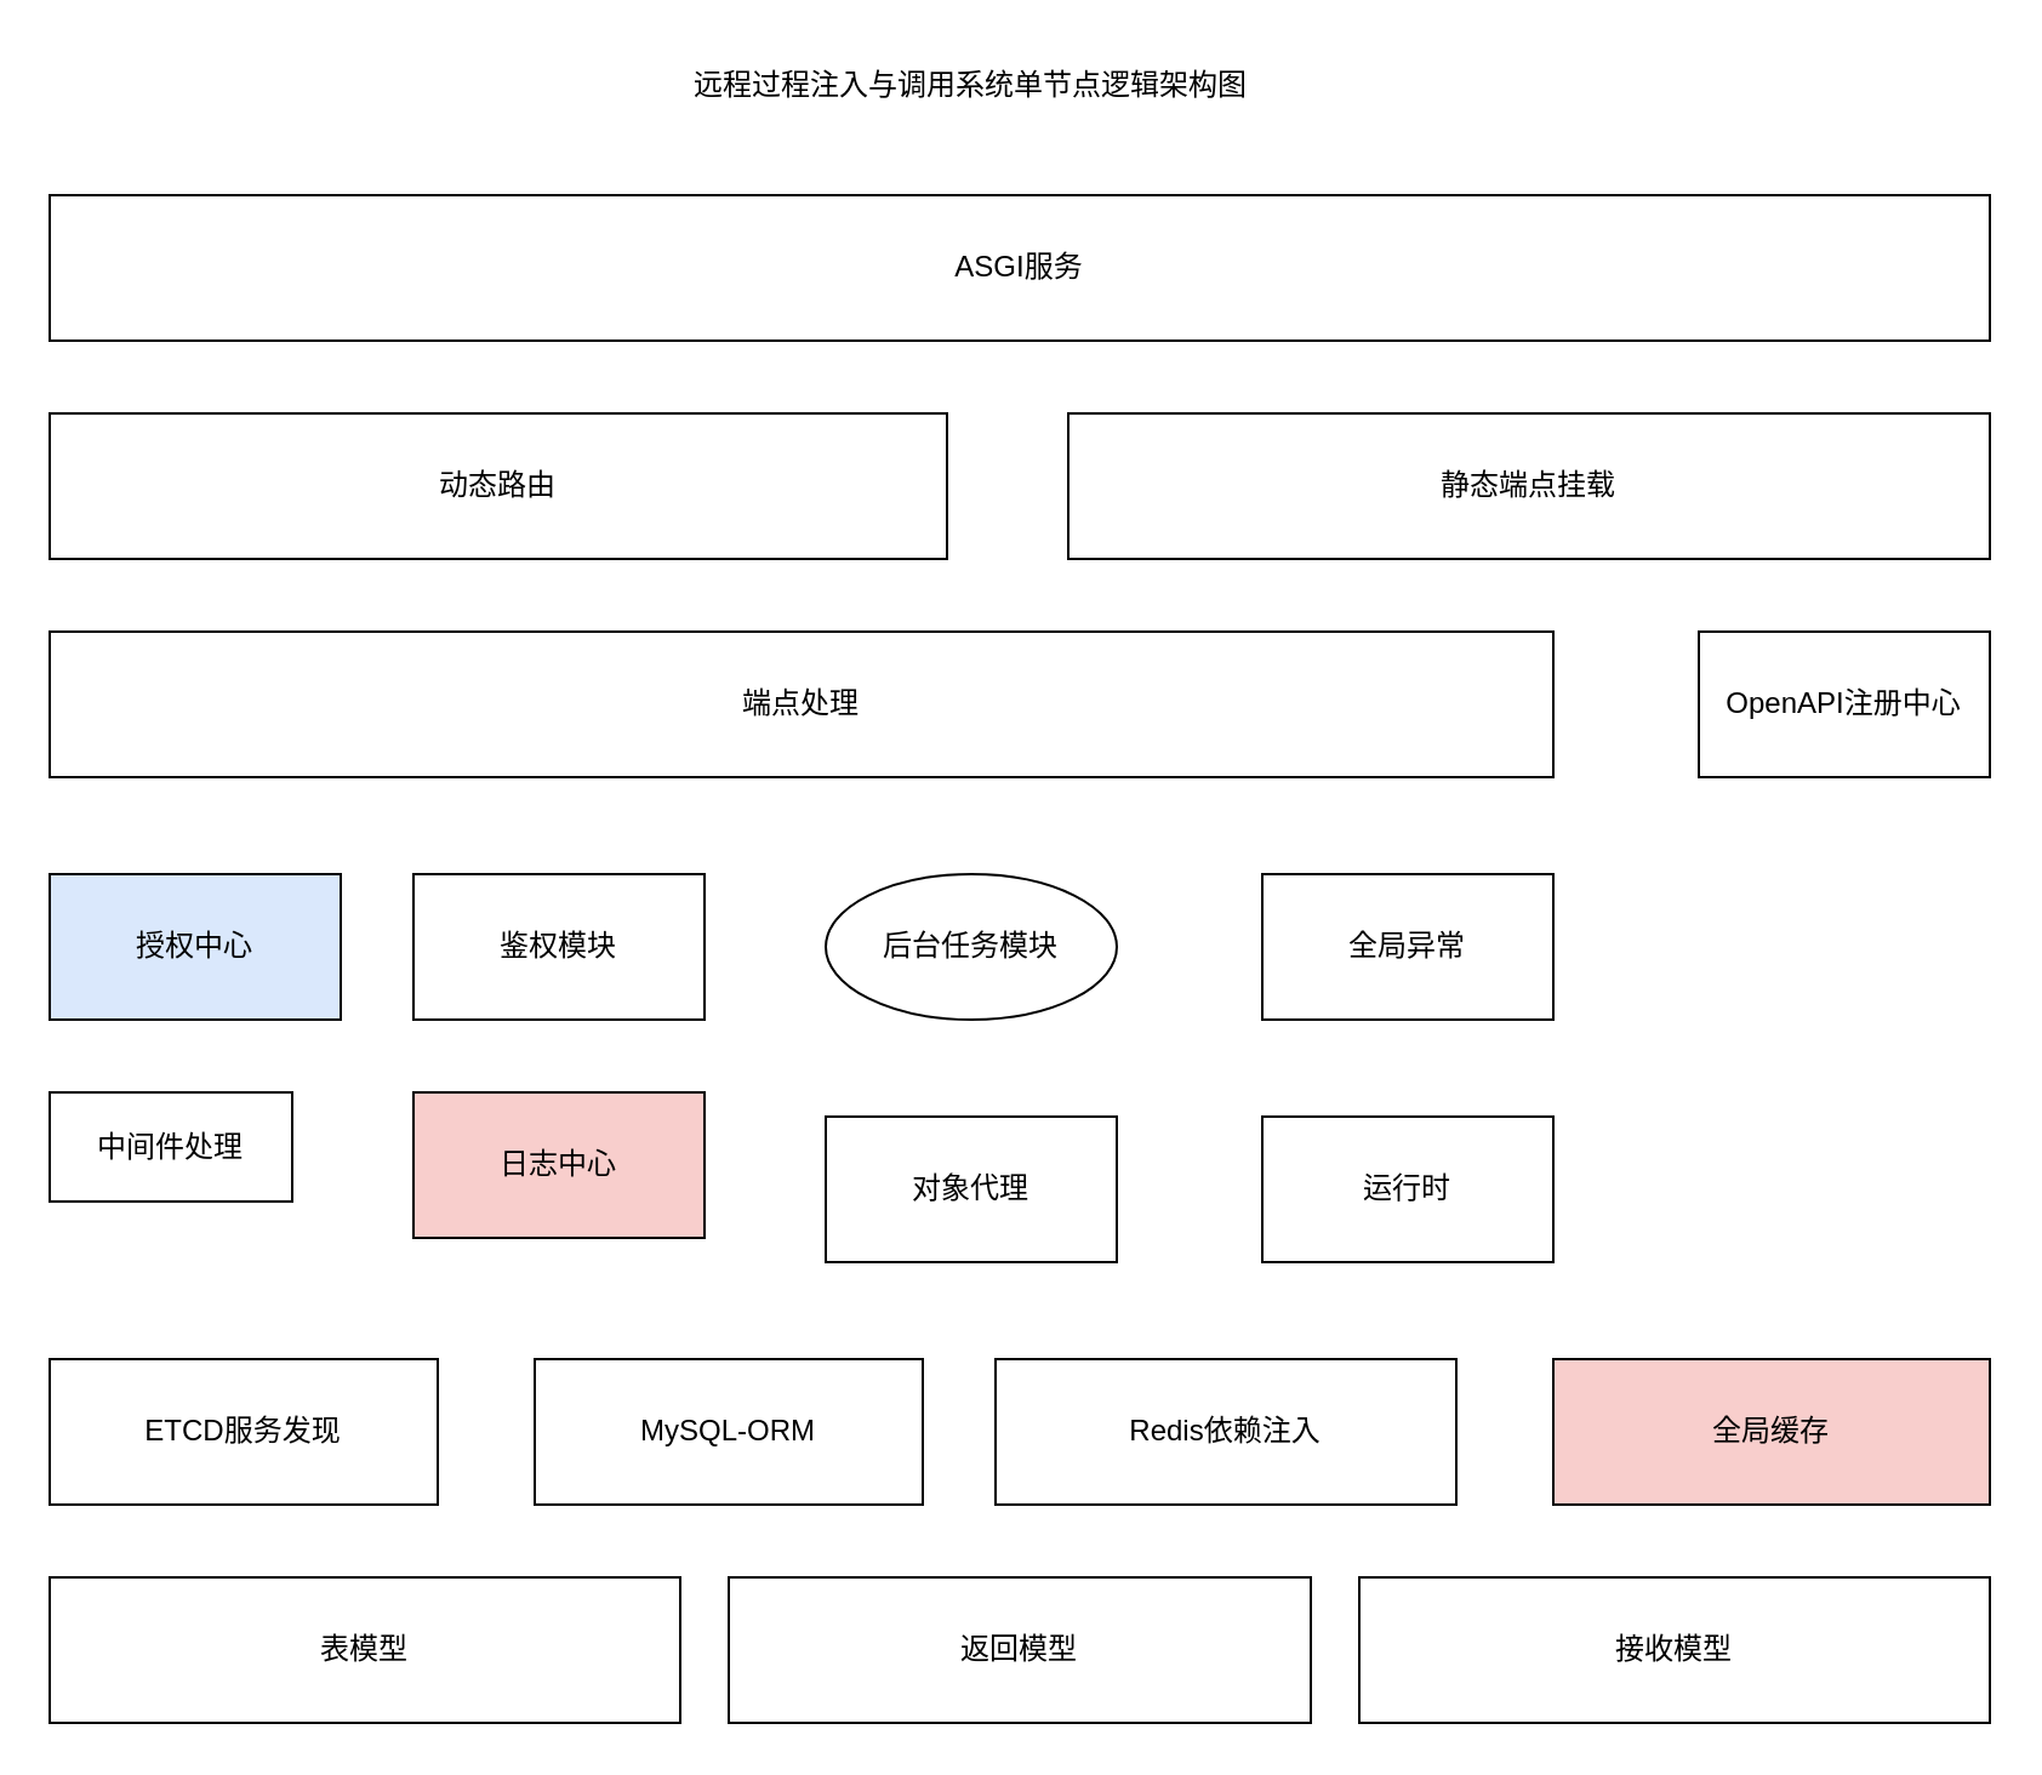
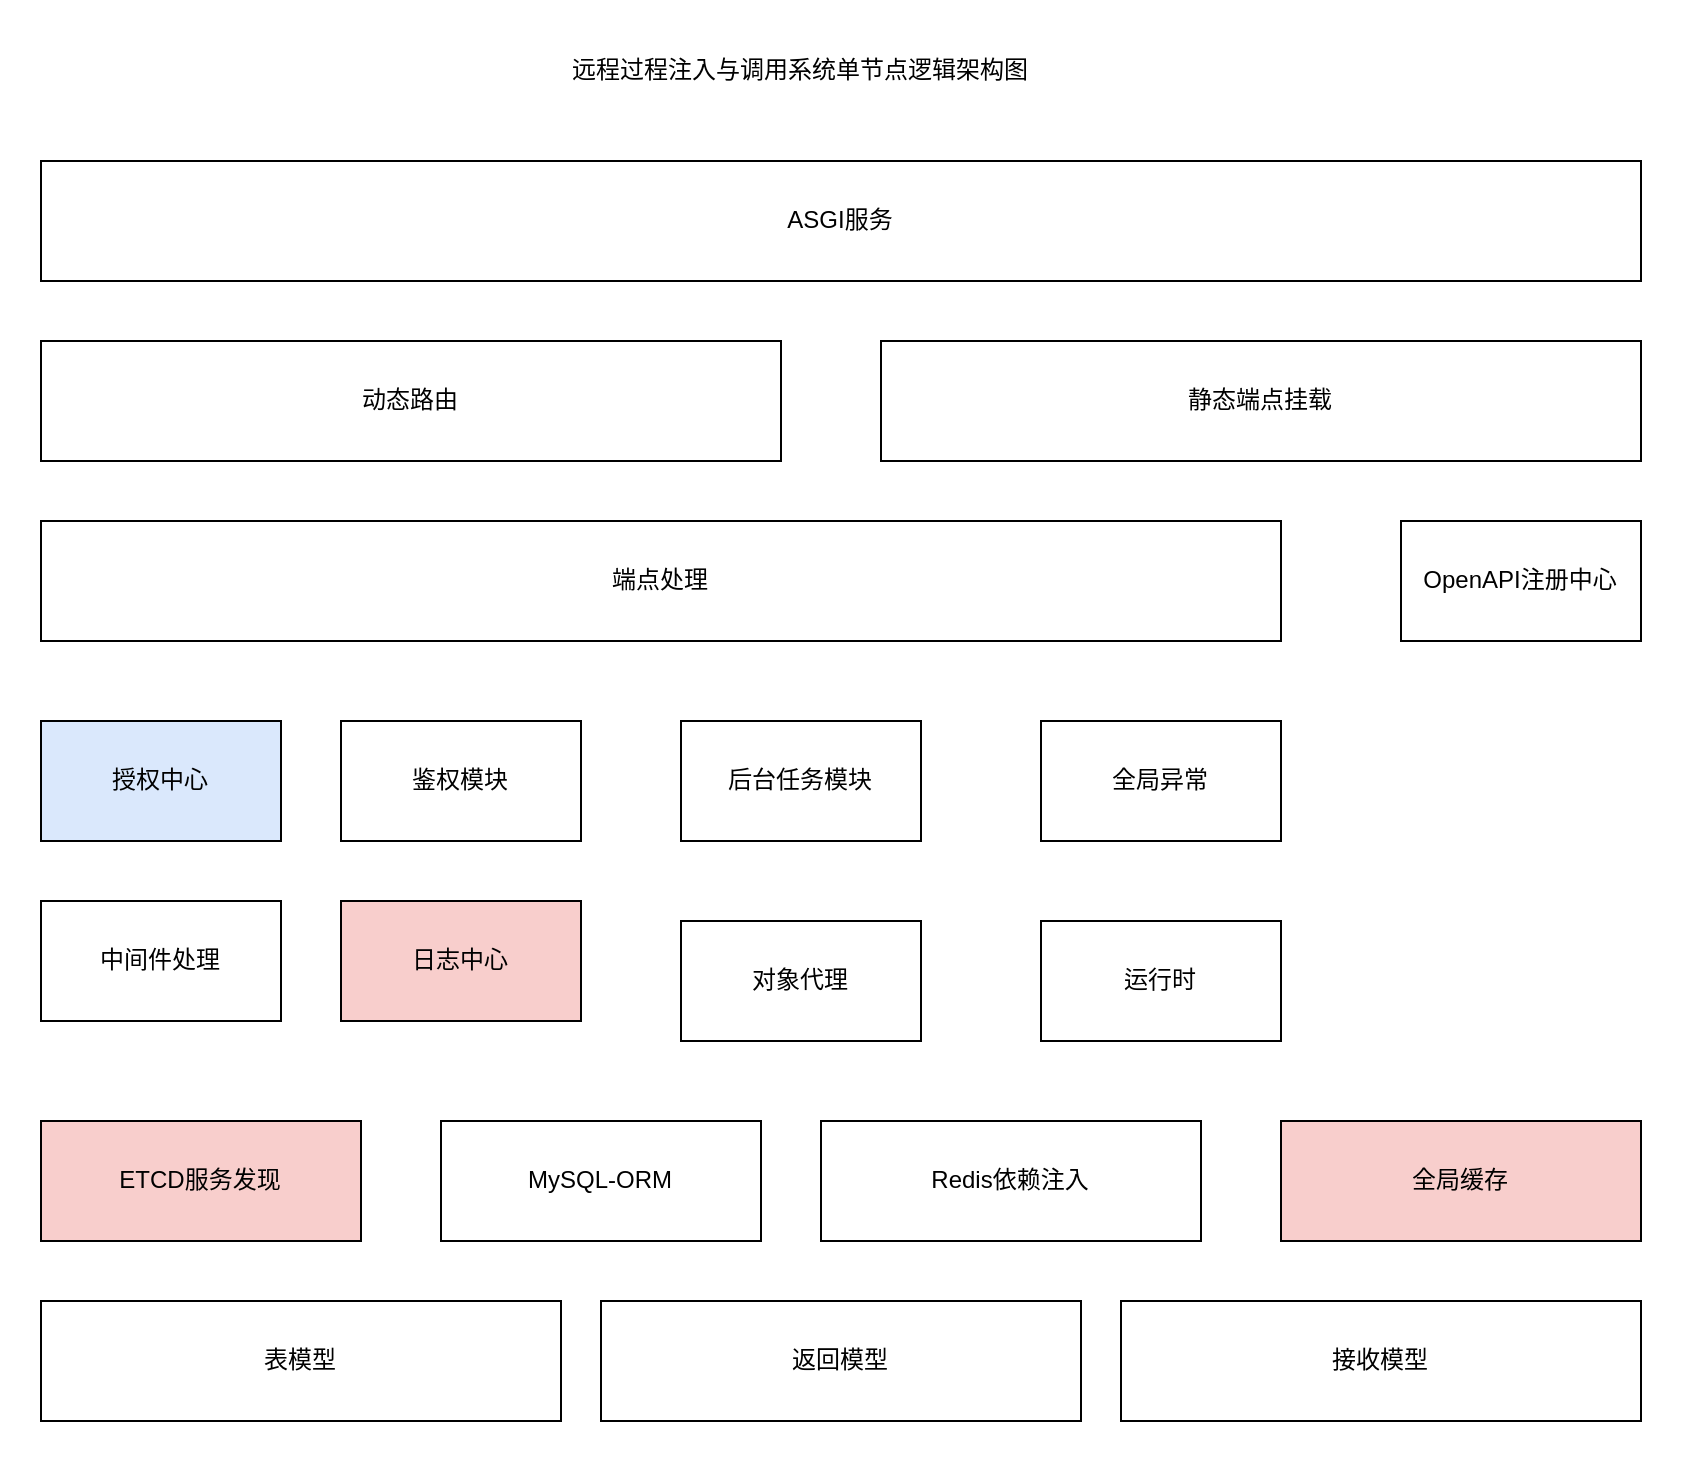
  <mxCell id="0" />
  <mxCell id="1" parent="0" />
  <mxCell id="2" value="授权中心" style="rounded=0;whiteSpace=wrap;html=1;fillColor=#dae8fc;" vertex="1" parent="1"><mxGeometry x="20" y="360" width="120" height="60" as="geometry" /></mxCell>
  <mxCell id="3" value="鉴权模块" style="rounded=0;whiteSpace=wrap;html=1;" vertex="1" parent="1"><mxGeometry x="170" y="360" width="120" height="60" as="geometry" /></mxCell>
- <mxCell id="4" value="后台任务模块" style="ellipse;whiteSpace=wrap;html=1;" vertex="1" parent="1"><mxGeometry x="340" y="360" width="120" height="60" as="geometry" /></mxCell>
+ <mxCell id="4" value="后台任务模块" style="rounded=0;whiteSpace=wrap;html=1;" vertex="1" parent="1"><mxGeometry x="340" y="360" width="120" height="60" as="geometry" /></mxCell>
  <mxCell id="5" value="全局异常" style="rounded=0;whiteSpace=wrap;html=1;" vertex="1" parent="1"><mxGeometry x="520" y="360" width="120" height="60" as="geometry" /></mxCell>
- <mxCell id="6" value="中间件处理" style="rounded=0;whiteSpace=wrap;html=1;" vertex="1" parent="1"><mxGeometry x="20" y="450" width="100" height="45" as="geometry" /></mxCell>
+ <mxCell id="6" value="中间件处理" style="rounded=0;whiteSpace=wrap;html=1;" vertex="1" parent="1"><mxGeometry x="20" y="450" width="120" height="60" as="geometry" /></mxCell>
  <mxCell id="7" value="日志中心" style="rounded=0;whiteSpace=wrap;html=1;fillColor=#f8cecc;" vertex="1" parent="1"><mxGeometry x="170" y="450" width="120" height="60" as="geometry" /></mxCell>
  <mxCell id="8" value="对象代理" style="rounded=0;whiteSpace=wrap;html=1;" vertex="1" parent="1"><mxGeometry x="340" y="460" width="120" height="60" as="geometry" /></mxCell>
  <mxCell id="9" value="运行时" style="rounded=0;whiteSpace=wrap;html=1;" vertex="1" parent="1"><mxGeometry x="520" y="460" width="120" height="60" as="geometry" /></mxCell>
  <mxCell id="10" value="端点处理" style="rounded=0;whiteSpace=wrap;html=1;" vertex="1" parent="1"><mxGeometry x="20" y="260" width="620" height="60" as="geometry" /></mxCell>
  <mxCell id="11" value="OpenAPI注册中心" style="rounded=0;whiteSpace=wrap;html=1;" vertex="1" parent="1"><mxGeometry x="700" y="260" width="120" height="60" as="geometry" /></mxCell>
- <mxCell id="12" value="ETCD服务发现" style="rounded=0;whiteSpace=wrap;html=1;" vertex="1" parent="1"><mxGeometry x="20" y="560" width="160" height="60" as="geometry" /></mxCell>
+ <mxCell id="12" value="ETCD服务发现" style="rounded=0;whiteSpace=wrap;html=1;fillColor=#f8cecc;" vertex="1" parent="1"><mxGeometry x="20" y="560" width="160" height="60" as="geometry" /></mxCell>
  <mxCell id="13" value="MySQL-ORM" style="rounded=0;whiteSpace=wrap;html=1;" vertex="1" parent="1"><mxGeometry x="220" y="560" width="160" height="60" as="geometry" /></mxCell>
  <mxCell id="14" value="Redis依赖注入" style="rounded=0;whiteSpace=wrap;html=1;" vertex="1" parent="1"><mxGeometry x="410" y="560" width="190" height="60" as="geometry" /></mxCell>
  <mxCell id="15" value="全局缓存" style="rounded=0;whiteSpace=wrap;html=1;fillColor=#f8cecc;" vertex="1" parent="1"><mxGeometry x="640" y="560" width="180" height="60" as="geometry" /></mxCell>
  <mxCell id="16" value="表模型" style="rounded=0;whiteSpace=wrap;html=1;" vertex="1" parent="1"><mxGeometry x="20" y="650" width="260" height="60" as="geometry" /></mxCell>
  <mxCell id="17" value="返回模型" style="rounded=0;whiteSpace=wrap;html=1;" vertex="1" parent="1"><mxGeometry x="300" y="650" width="240" height="60" as="geometry" /></mxCell>
  <mxCell id="18" value="接收模型" style="rounded=0;whiteSpace=wrap;html=1;" vertex="1" parent="1"><mxGeometry x="560" y="650" width="260" height="60" as="geometry" /></mxCell>
  <mxCell id="19" value="静态端点挂载" style="rounded=0;whiteSpace=wrap;html=1;" vertex="1" parent="1"><mxGeometry x="440" y="170" width="380" height="60" as="geometry" /></mxCell>
  <mxCell id="20" value="动态路由" style="rounded=0;whiteSpace=wrap;html=1;" vertex="1" parent="1"><mxGeometry x="20" y="170" width="370" height="60" as="geometry" /></mxCell>
  <mxCell id="21" value="ASGI服务" style="rounded=0;whiteSpace=wrap;html=1;" vertex="1" parent="1"><mxGeometry x="20" y="80" width="800" height="60" as="geometry" /></mxCell>
  <mxCell id="22" value="远程过程注入与调用系统单节点逻辑架构图" style="text;html=1;strokeColor=none;fillColor=none;align=center;verticalAlign=middle;whiteSpace=wrap;rounded=0;" vertex="1" parent="1"><mxGeometry x="180" y="20" width="440" height="30" as="geometry" /></mxCell>
